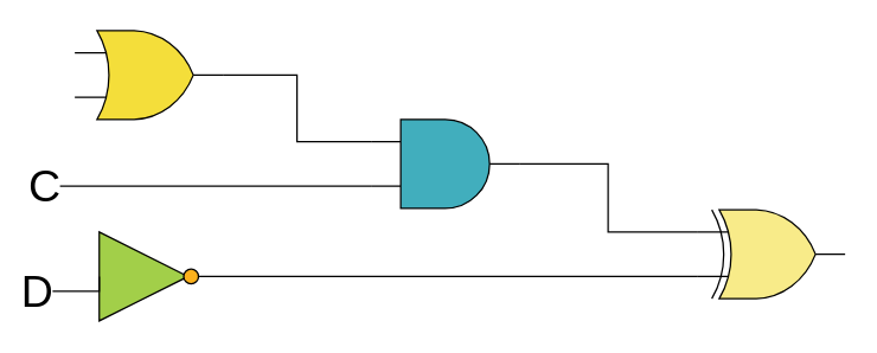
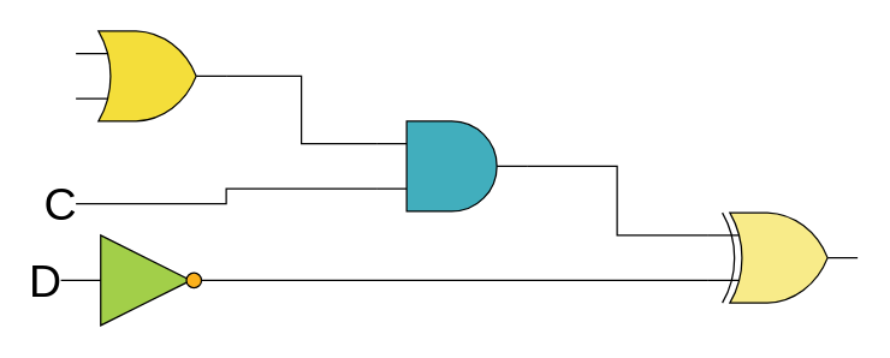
  <mxCell id="0" />
  <mxCell id="1" parent="0" />
  <mxCell id="2" style="edgeStyle=orthogonalEdgeStyle;rounded=0;jumpStyle=arc;jumpSize=20;orthogonalLoop=1;jettySize=auto;html=1;exitX=0;exitY=0.75;exitDx=0;exitDy=0;exitPerimeter=0;entryX=1;entryY=0.5;entryDx=0;entryDy=0;endArrow=none;endFill=0;strokeWidth=1;" edge="1" parent="1" source="3" target="5"><mxGeometry relative="1" as="geometry" /></mxCell>
  <mxCell id="3" value="" style="verticalLabelPosition=bottom;shadow=0;dashed=0;align=center;html=1;verticalAlign=top;shape=mxgraph.electrical.logic_gates.logic_gate;operation=xor;fillColor=#F8EB89;" parent="1" vertex="1"><mxGeometry x="470" y="141" width="100" height="60" as="geometry" /></mxCell>
  <mxCell id="4" value="" style="triangle;whiteSpace=wrap;html=1;fillColor=#A2CF49;" parent="1" vertex="1"><mxGeometry x="66.5" y="156" width="60" height="60" as="geometry" /></mxCell>
  <mxCell id="5" value="" style="ellipse;whiteSpace=wrap;html=1;aspect=fixed;fillColor=#FCB11C;" parent="1" vertex="1"><mxGeometry x="123.5" y="181" width="10" height="10" as="geometry" /></mxCell>
  <mxCell id="6" style="edgeStyle=orthogonalEdgeStyle;rounded=0;orthogonalLoop=1;jettySize=auto;html=1;exitX=0;exitY=0.75;exitDx=0;exitDy=0;exitPerimeter=0;entryX=1;entryY=0.5;entryDx=0;entryDy=0;endArrow=none;endFill=0;" parent="1" source="13" target="7" edge="1"><mxGeometry relative="1" as="geometry"><mxPoint x="250" y="125" as="sourcePoint" /><mxPoint x="150" y="170" as="targetPoint" /></mxGeometry></mxCell>
- <mxCell id="7" value="&lt;font style=&quot;font-size: 30px&quot;&gt;C&lt;/font&gt;" style="text;html=1;strokeColor=none;fillColor=none;align=center;verticalAlign=middle;whiteSpace=wrap;rounded=0;" parent="1" vertex="1"><mxGeometry x="20" y="115" width="20" height="20" as="geometry" /></mxCell>
+ <mxCell id="7" value="&lt;font style=&quot;font-size: 30px&quot;&gt;C&lt;/font&gt;" style="text;html=1;strokeColor=none;fillColor=none;align=center;verticalAlign=middle;whiteSpace=wrap;rounded=0;" parent="1" vertex="1"><mxGeometry x="30" y="125" width="20" height="20" as="geometry" /></mxCell>
  <mxCell id="8" style="edgeStyle=orthogonalEdgeStyle;rounded=0;jumpStyle=arc;jumpSize=20;orthogonalLoop=1;jettySize=auto;html=1;exitX=1;exitY=0.5;exitDx=0;exitDy=0;entryX=0;entryY=0.5;entryDx=0;entryDy=0;endArrow=none;endFill=0;strokeWidth=1;" edge="1" parent="1" source="9"><mxGeometry relative="1" as="geometry"><mxPoint x="66.5" y="186" as="targetPoint" /></mxGeometry></mxCell>
- <mxCell id="9" value="&lt;font style=&quot;font-size: 30px&quot;&gt;D&lt;/font&gt;" style="text;html=1;strokeColor=none;fillColor=none;align=center;verticalAlign=middle;whiteSpace=wrap;rounded=0;" parent="1" vertex="1"><mxGeometry x="15" y="186" width="20" height="20" as="geometry" /></mxCell>
+ <mxCell id="9" value="&lt;font style=&quot;font-size: 30px&quot;&gt;D&lt;/font&gt;" style="text;html=1;strokeColor=none;fillColor=none;align=center;verticalAlign=middle;whiteSpace=wrap;rounded=0;" parent="1" vertex="1"><mxGeometry x="20" y="176" width="20" height="20" as="geometry" /></mxCell>
  <mxCell id="10" style="edgeStyle=orthogonalEdgeStyle;rounded=0;jumpStyle=arc;jumpSize=20;orthogonalLoop=1;jettySize=auto;html=1;exitX=1;exitY=0.5;exitDx=0;exitDy=0;exitPerimeter=0;entryX=0;entryY=0.25;entryDx=0;entryDy=0;entryPerimeter=0;endArrow=none;endFill=0;strokeWidth=1;" edge="1" parent="1" source="11" target="13"><mxGeometry relative="1" as="geometry" /></mxCell>
  <mxCell id="11" value="" style="verticalLabelPosition=bottom;shadow=0;dashed=0;align=center;html=1;verticalAlign=top;shape=mxgraph.electrical.logic_gates.logic_gate;operation=or;fillColor=#F4DE3A;" vertex="1" parent="1"><mxGeometry x="50" y="20" width="100" height="60" as="geometry" /></mxCell>
  <mxCell id="12" style="edgeStyle=orthogonalEdgeStyle;rounded=0;jumpStyle=arc;jumpSize=20;orthogonalLoop=1;jettySize=auto;html=1;exitX=1;exitY=0.5;exitDx=0;exitDy=0;exitPerimeter=0;entryX=0;entryY=0.25;entryDx=0;entryDy=0;entryPerimeter=0;endArrow=none;endFill=0;strokeWidth=1;" edge="1" parent="1" source="13" target="3"><mxGeometry relative="1" as="geometry" /></mxCell>
  <mxCell id="13" value="" style="verticalLabelPosition=bottom;shadow=0;dashed=0;align=center;html=1;verticalAlign=top;shape=mxgraph.electrical.logic_gates.logic_gate;operation=and;aspect=fixed;fillColor=#41AEBD;" vertex="1" parent="1"><mxGeometry x="250" y="80" width="100" height="60" as="geometry" /></mxCell>
